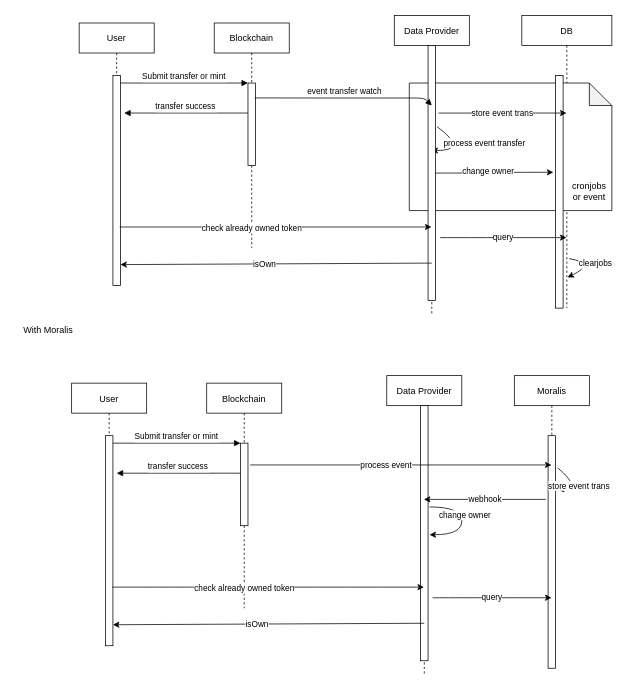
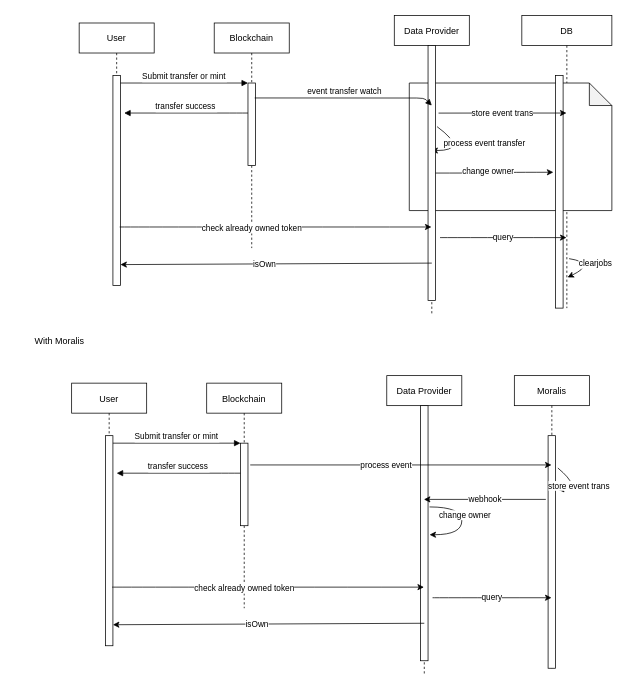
  <mxCell id="0" />
  <mxCell id="1" parent="0" />
  <mxCell id="2" value="DB" style="shape=umlLifeline;perimeter=lifelinePerimeter;container=1;collapsible=0;recursiveResize=0;rounded=0;shadow=0;strokeWidth=1;" vertex="1" parent="1"><mxGeometry x="695" y="20" width="120" height="390" as="geometry" /></mxCell>
  <mxCell id="3" value="" style="shape=note;whiteSpace=wrap;html=1;backgroundOutline=1;darkOpacity=0.05;" vertex="1" parent="2"><mxGeometry x="-150" y="90" width="270" height="170" as="geometry" /></mxCell>
  <mxCell id="4" value="" style="points=[];perimeter=orthogonalPerimeter;rounded=0;shadow=0;strokeWidth=1;" vertex="1" parent="2"><mxGeometry x="45" y="80" width="10" height="310" as="geometry" /></mxCell>
- <mxCell id="5" value="cronjobs or event" style="text;html=1;strokeColor=none;fillColor=none;align=center;verticalAlign=middle;whiteSpace=wrap;rounded=0;" vertex="1" parent="2"><mxGeometry x="60" y="220" width="60" height="30" as="geometry" /></mxCell>
  <mxCell id="6" value="User" style="shape=umlLifeline;perimeter=lifelinePerimeter;container=1;collapsible=0;recursiveResize=0;rounded=0;shadow=0;strokeWidth=1;" parent="1" vertex="1"><mxGeometry x="105" y="30" width="100" height="350" as="geometry" /></mxCell>
  <mxCell id="7" value="" style="points=[];perimeter=orthogonalPerimeter;rounded=0;shadow=0;strokeWidth=1;" parent="6" vertex="1"><mxGeometry x="45" y="70" width="10" height="280" as="geometry" /></mxCell>
  <mxCell id="8" value="Blockchain" style="shape=umlLifeline;perimeter=lifelinePerimeter;container=1;collapsible=0;recursiveResize=0;rounded=0;shadow=0;strokeWidth=1;" parent="1" vertex="1"><mxGeometry x="285" y="30" width="100" height="300" as="geometry" /></mxCell>
  <mxCell id="9" value="" style="points=[];perimeter=orthogonalPerimeter;rounded=0;shadow=0;strokeWidth=1;" parent="8" vertex="1"><mxGeometry x="45" y="80" width="10" height="110" as="geometry" /></mxCell>
  <mxCell id="10" value="Submit transfer or mint" style="verticalAlign=bottom;endArrow=block;entryX=0;entryY=0;shadow=0;strokeWidth=1;" parent="1" source="7" target="9" edge="1"><mxGeometry relative="1" as="geometry"><mxPoint x="260" y="110" as="sourcePoint" /></mxGeometry></mxCell>
  <mxCell id="11" value="transfer success" style="verticalAlign=bottom;endArrow=block;entryX=1;entryY=0;shadow=0;strokeWidth=1;" parent="1" source="9" edge="1"><mxGeometry relative="1" as="geometry"><mxPoint x="225" y="150" as="sourcePoint" /><mxPoint x="165" y="150" as="targetPoint" /><Array as="points"><mxPoint x="315" y="150" /></Array></mxGeometry></mxCell>
  <mxCell id="12" value="Data Provider" style="shape=umlLifeline;perimeter=lifelinePerimeter;container=1;collapsible=0;recursiveResize=0;rounded=0;shadow=0;strokeWidth=1;" vertex="1" parent="1"><mxGeometry x="525" y="20" width="100" height="400" as="geometry" /></mxCell>
  <mxCell id="13" value="process event transfer" style="endArrow=classic;html=1;exitX=1.2;exitY=0.318;exitDx=0;exitDy=0;exitPerimeter=0;curved=1;" edge="1" parent="12" source="14" target="12"><mxGeometry x="0.029" y="-22" width="50" height="50" relative="1" as="geometry"><mxPoint x="-140" y="360" as="sourcePoint" /><mxPoint x="110" y="190" as="targetPoint" /><Array as="points"><mxPoint x="100" y="180" /></Array><mxPoint x="20" y="12" as="offset" /></mxGeometry></mxCell>
  <mxCell id="14" value="" style="points=[];perimeter=orthogonalPerimeter;rounded=0;shadow=0;strokeWidth=1;" vertex="1" parent="12"><mxGeometry x="45" y="40" width="10" height="340" as="geometry" /></mxCell>
  <mxCell id="15" value="event transfer watch" style="verticalAlign=bottom;endArrow=block;shadow=0;strokeWidth=1;exitX=0.9;exitY=0.181;exitDx=0;exitDy=0;exitPerimeter=0;" edge="1" parent="1" source="9"><mxGeometry relative="1" as="geometry"><mxPoint x="395" y="140" as="sourcePoint" /><mxPoint x="575" y="140" as="targetPoint" /><Array as="points"><mxPoint x="565" y="130" /><mxPoint x="575" y="140" /></Array></mxGeometry></mxCell>
  <mxCell id="16" value="store event trans" style="endArrow=classic;html=1;rounded=0;exitX=1.4;exitY=0.265;exitDx=0;exitDy=0;exitPerimeter=0;" edge="1" parent="1" source="14" target="2"><mxGeometry width="50" height="50" relative="1" as="geometry"><mxPoint x="385" y="380" as="sourcePoint" /><mxPoint x="435" y="330" as="targetPoint" /><Array as="points"><mxPoint x="655" y="150" /></Array></mxGeometry></mxCell>
  <mxCell id="17" style="edgeStyle=orthogonalEdgeStyle;curved=1;orthogonalLoop=1;jettySize=auto;html=1;entryX=-0.3;entryY=0.416;entryDx=0;entryDy=0;entryPerimeter=0;" edge="1" parent="1" source="14" target="4"><mxGeometry relative="1" as="geometry" /></mxCell>
  <mxCell id="18" value="change owner" style="edgeLabel;html=1;align=center;verticalAlign=middle;resizable=0;points=[];" vertex="1" connectable="0" parent="17"><mxGeometry x="-0.127" y="3" relative="1" as="geometry"><mxPoint as="offset" /></mxGeometry></mxCell>
  <mxCell id="19" value="" style="endArrow=classic;html=1;curved=1;exitX=0.9;exitY=0.721;exitDx=0;exitDy=0;exitPerimeter=0;" edge="1" parent="1" source="7" target="12"><mxGeometry width="50" height="50" relative="1" as="geometry"><mxPoint x="385" y="380" as="sourcePoint" /><mxPoint x="435" y="330" as="targetPoint" /></mxGeometry></mxCell>
  <mxCell id="20" value="check already owned token" style="edgeLabel;html=1;align=center;verticalAlign=middle;resizable=0;points=[];" vertex="1" connectable="0" parent="19"><mxGeometry x="-0.158" y="-2" relative="1" as="geometry"><mxPoint as="offset" /></mxGeometry></mxCell>
  <mxCell id="21" value="query" style="endArrow=classic;html=1;curved=1;exitX=1.6;exitY=0.753;exitDx=0;exitDy=0;exitPerimeter=0;" edge="1" parent="1" source="14" target="2"><mxGeometry width="50" height="50" relative="1" as="geometry"><mxPoint x="385" y="380" as="sourcePoint" /><mxPoint x="435" y="330" as="targetPoint" /></mxGeometry></mxCell>
  <mxCell id="22" value="" style="endArrow=classic;html=1;rounded=0;entryX=1;entryY=0.9;entryDx=0;entryDy=0;entryPerimeter=0;exitX=0.5;exitY=0.853;exitDx=0;exitDy=0;exitPerimeter=0;" edge="1" parent="1" source="14" target="7"><mxGeometry width="50" height="50" relative="1" as="geometry"><mxPoint x="385" y="280" as="sourcePoint" /><mxPoint x="435" y="230" as="targetPoint" /></mxGeometry></mxCell>
  <mxCell id="23" value="isOwn" style="edgeLabel;html=1;align=center;verticalAlign=middle;resizable=0;points=[];" vertex="1" connectable="0" parent="22"><mxGeometry x="0.08" relative="1" as="geometry"><mxPoint as="offset" /></mxGeometry></mxCell>
  <mxCell id="24" value="User" style="shape=umlLifeline;perimeter=lifelinePerimeter;container=1;collapsible=0;recursiveResize=0;rounded=0;shadow=0;strokeWidth=1;" vertex="1" parent="1"><mxGeometry x="95" y="510" width="100" height="350" as="geometry" /></mxCell>
  <mxCell id="25" value="" style="points=[];perimeter=orthogonalPerimeter;rounded=0;shadow=0;strokeWidth=1;" vertex="1" parent="24"><mxGeometry x="45" y="70" width="10" height="280" as="geometry" /></mxCell>
  <mxCell id="26" value="Blockchain" style="shape=umlLifeline;perimeter=lifelinePerimeter;container=1;collapsible=0;recursiveResize=0;rounded=0;shadow=0;strokeWidth=1;" vertex="1" parent="1"><mxGeometry x="275" y="510" width="100" height="300" as="geometry" /></mxCell>
  <mxCell id="27" value="" style="points=[];perimeter=orthogonalPerimeter;rounded=0;shadow=0;strokeWidth=1;" vertex="1" parent="26"><mxGeometry x="45" y="80" width="10" height="110" as="geometry" /></mxCell>
  <mxCell id="28" value="Submit transfer or mint" style="verticalAlign=bottom;endArrow=block;entryX=0;entryY=0;shadow=0;strokeWidth=1;" edge="1" parent="1" source="25" target="27"><mxGeometry relative="1" as="geometry"><mxPoint x="250" y="590" as="sourcePoint" /></mxGeometry></mxCell>
  <mxCell id="29" value="transfer success" style="verticalAlign=bottom;endArrow=block;entryX=1;entryY=0;shadow=0;strokeWidth=1;" edge="1" parent="1" source="27"><mxGeometry relative="1" as="geometry"><mxPoint x="215" y="630" as="sourcePoint" /><mxPoint x="155" y="630" as="targetPoint" /><Array as="points"><mxPoint x="305" y="630" /></Array></mxGeometry></mxCell>
  <mxCell id="30" value="Data Provider" style="shape=umlLifeline;perimeter=lifelinePerimeter;container=1;collapsible=0;recursiveResize=0;rounded=0;shadow=0;strokeWidth=1;" vertex="1" parent="1"><mxGeometry x="515" y="500" width="100" height="400" as="geometry" /></mxCell>
  <mxCell id="31" value="" style="points=[];perimeter=orthogonalPerimeter;rounded=0;shadow=0;strokeWidth=1;" vertex="1" parent="30"><mxGeometry x="45" y="40" width="10" height="340" as="geometry" /></mxCell>
  <mxCell id="32" style="edgeStyle=orthogonalEdgeStyle;curved=1;orthogonalLoop=1;jettySize=auto;html=1;entryX=1.2;entryY=0.506;entryDx=0;entryDy=0;entryPerimeter=0;exitX=1.2;exitY=0.397;exitDx=0;exitDy=0;exitPerimeter=0;" edge="1" parent="30" source="31" target="31"><mxGeometry relative="1" as="geometry"><Array as="points"><mxPoint x="100" y="175" /><mxPoint x="100" y="212" /></Array></mxGeometry></mxCell>
  <mxCell id="33" value="change owner" style="edgeLabel;html=1;align=center;verticalAlign=middle;resizable=0;points=[];" vertex="1" connectable="0" parent="32"><mxGeometry x="-0.127" y="3" relative="1" as="geometry"><mxPoint as="offset" /></mxGeometry></mxCell>
  <mxCell id="34" value="Moralis" style="shape=umlLifeline;perimeter=lifelinePerimeter;container=1;collapsible=0;recursiveResize=0;rounded=0;shadow=0;strokeWidth=1;" vertex="1" parent="1"><mxGeometry x="685" y="500" width="100" height="390" as="geometry" /></mxCell>
  <mxCell id="35" value="" style="points=[];perimeter=orthogonalPerimeter;rounded=0;shadow=0;strokeWidth=1;" vertex="1" parent="34"><mxGeometry x="45" y="80" width="10" height="310" as="geometry" /></mxCell>
  <mxCell id="36" value="store event trans" style="endArrow=classic;html=1;exitX=1.3;exitY=0.139;exitDx=0;exitDy=0;exitPerimeter=0;curved=1;entryX=1.3;entryY=0.232;entryDx=0;entryDy=0;entryPerimeter=0;" edge="1" parent="34" source="35" target="35"><mxGeometry width="50" height="50" relative="1" as="geometry"><mxPoint x="-300" y="-30" as="sourcePoint" /><mxPoint x="-250" y="-80" as="targetPoint" /><Array as="points"><mxPoint x="90" y="150" /></Array></mxGeometry></mxCell>
  <mxCell id="37" value="" style="endArrow=classic;html=1;curved=1;exitX=0.9;exitY=0.721;exitDx=0;exitDy=0;exitPerimeter=0;" edge="1" parent="1" source="25" target="30"><mxGeometry width="50" height="50" relative="1" as="geometry"><mxPoint x="375" y="860" as="sourcePoint" /><mxPoint x="425" y="810" as="targetPoint" /></mxGeometry></mxCell>
  <mxCell id="38" value="check already owned token" style="edgeLabel;html=1;align=center;verticalAlign=middle;resizable=0;points=[];" vertex="1" connectable="0" parent="37"><mxGeometry x="-0.158" y="-2" relative="1" as="geometry"><mxPoint as="offset" /></mxGeometry></mxCell>
  <mxCell id="39" value="query" style="endArrow=classic;html=1;curved=1;exitX=1.6;exitY=0.753;exitDx=0;exitDy=0;exitPerimeter=0;" edge="1" parent="1" source="31" target="34"><mxGeometry width="50" height="50" relative="1" as="geometry"><mxPoint x="375" y="860" as="sourcePoint" /><mxPoint x="425" y="810" as="targetPoint" /></mxGeometry></mxCell>
  <mxCell id="40" value="" style="endArrow=classic;html=1;rounded=0;entryX=1;entryY=0.9;entryDx=0;entryDy=0;entryPerimeter=0;exitX=0.5;exitY=0.853;exitDx=0;exitDy=0;exitPerimeter=0;" edge="1" parent="1" source="31" target="25"><mxGeometry width="50" height="50" relative="1" as="geometry"><mxPoint x="375" y="760" as="sourcePoint" /><mxPoint x="425" y="710" as="targetPoint" /></mxGeometry></mxCell>
  <mxCell id="41" value="isOwn" style="edgeLabel;html=1;align=center;verticalAlign=middle;resizable=0;points=[];" vertex="1" connectable="0" parent="40"><mxGeometry x="0.08" relative="1" as="geometry"><mxPoint as="offset" /></mxGeometry></mxCell>
- <mxCell id="42" value="With Moralis&amp;nbsp;" style="text;html=1;align=center;verticalAlign=middle;resizable=0;points=[];autosize=1;strokeColor=none;fillColor=none;" vertex="1" parent="1"><mxGeometry x="20" y="425" width="90" height="30" as="geometry" /></mxCell>
+ <mxCell id="42" value="With Moralis&amp;nbsp;" style="text;html=1;align=center;verticalAlign=middle;resizable=0;points=[];autosize=1;strokeColor=none;fillColor=none;" vertex="1" parent="1"><mxGeometry x="35" y="440" width="90" height="30" as="geometry" /></mxCell>
  <mxCell id="43" value="" style="endArrow=classic;html=1;rounded=0;exitX=1.3;exitY=0.264;exitDx=0;exitDy=0;exitPerimeter=0;" edge="1" parent="1" source="27" target="34"><mxGeometry width="50" height="50" relative="1" as="geometry"><mxPoint x="385" y="570" as="sourcePoint" /><mxPoint x="435" y="520" as="targetPoint" /></mxGeometry></mxCell>
  <mxCell id="44" value="process event" style="edgeLabel;html=1;align=center;verticalAlign=middle;resizable=0;points=[];" vertex="1" connectable="0" parent="43"><mxGeometry x="-0.103" y="1" relative="1" as="geometry"><mxPoint as="offset" /></mxGeometry></mxCell>
  <mxCell id="45" value="webhook" style="endArrow=classic;html=1;rounded=0;exitX=-0.3;exitY=0.274;exitDx=0;exitDy=0;exitPerimeter=0;" edge="1" parent="1" source="35" target="30"><mxGeometry width="50" height="50" relative="1" as="geometry"><mxPoint x="735" y="649" as="sourcePoint" /><mxPoint x="435" y="620" as="targetPoint" /></mxGeometry></mxCell>
  <mxCell id="46" value="clearjobs" style="endArrow=classic;html=1;curved=1;exitX=0.525;exitY=0.831;exitDx=0;exitDy=0;exitPerimeter=0;entryX=0.508;entryY=0.895;entryDx=0;entryDy=0;entryPerimeter=0;" edge="1" parent="1" source="2" target="2"><mxGeometry width="50" height="50" relative="1" as="geometry"><mxPoint x="385" y="360" as="sourcePoint" /><mxPoint x="435" y="310" as="targetPoint" /><Array as="points"><mxPoint x="795" y="350" /></Array></mxGeometry></mxCell>
